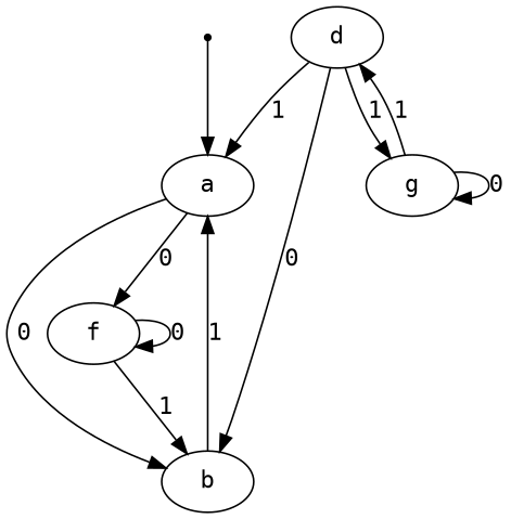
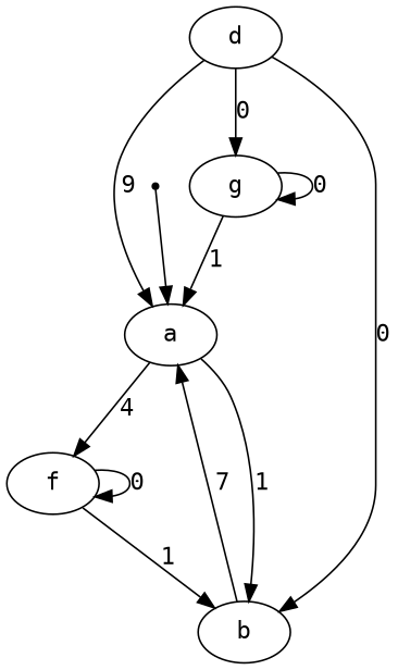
  digraph {
    fontname="DejaVu Sans Mono"
    rankdir=TB
    node [fontname="DejaVu Sans Mono"]
    edge [fontname="DejaVu Sans Mono"]
    INIT [shape=point]
    n2 [label=a]
    n3 [label=b]
    n4 [label=f]
    n5 [label=d]
    n6 [label=g]
    INIT -> n2
-   n2 -> n3 [label=0]
-   n2 -> n4 [label=0]
-   n3 -> n2 [label=1]
+   n2 -> n3 [label=1]
+   n2 -> n4 [label=4]
+   n3 -> n2 [label=7]
    n4 -> n3 [label=1]
    n4 -> n4 [label=0]
-   n5 -> n2 [label=1]
+   n5 -> n2 [label=9]
    n5 -> n3 [label=0]
-   n5 -> n6 [label=1]
-   n6 -> n5 [label=1]
+   n5 -> n6 [label=0]
+   n6 -> n2 [label=1]
    n6 -> n6 [label=0]
  }
